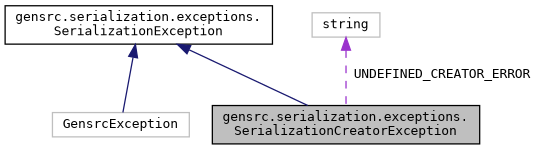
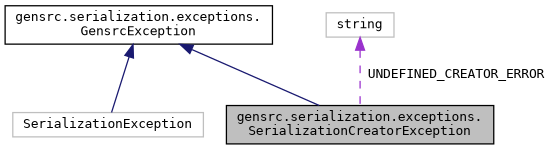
  digraph {
    fontname="DejaVu Sans Mono"
    node [color=black fillcolor=white fontname="DejaVu Sans Mono" fontsize=10 shape=record style=filled]
    edge [color=midnightblue dir=back fontname="DejaVu Sans Mono" fontsize=10 labelfontname=Helvetica labelfontsize=10 style=solid]
    n1 [fillcolor=grey75 fontcolor=black height=0.2 label="gensrc.serialization.exceptions.\lSerializationCreatorException" width=0.4]
-   n2 [height=0.2 label="gensrc.serialization.exceptions.\lSerializationException" width=0.4]
-   n3 [color=grey75 height=0.2 label=GensrcException width=0.4]
+   n2 [height=0.2 label="gensrc.serialization.exceptions.\lGensrcException" width=0.4]
+   n3 [color=grey75 height=0.2 label=SerializationException width=0.4]
    n4 [color=grey75 height=0.2 label=string width=0.4]
    n2 -> n1
    n2 -> n3
    n4 -> n1 [color=darkorchid3 label=" UNDEFINED_CREATOR_ERROR" style=dashed]
  }
